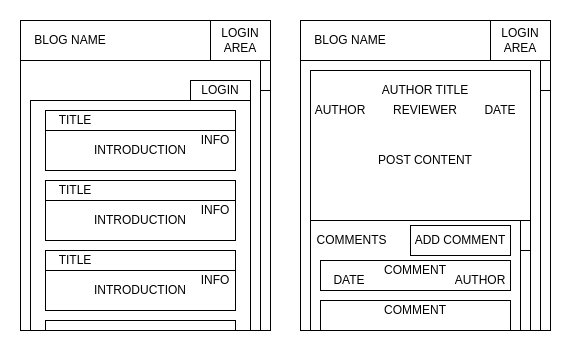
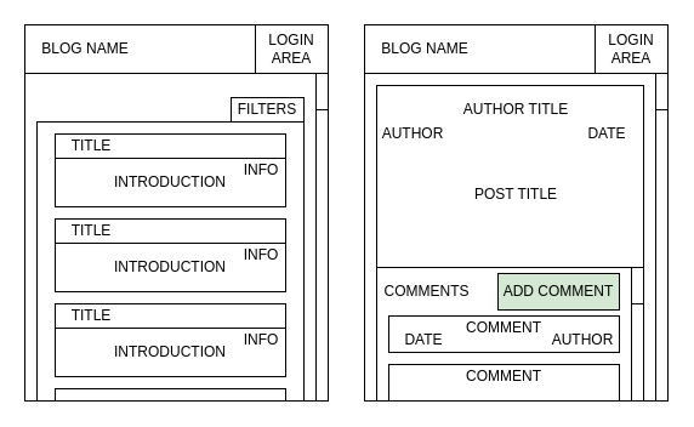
  <mxCell id="0" />
  <mxCell id="1" parent="0" />
  <mxCell id="2" value="" style="whiteSpace=wrap;html=1;" vertex="1" parent="1"><mxGeometry x="20" y="20" width="250" height="310" as="geometry" /></mxCell>
  <mxCell id="3" value="" style="rounded=0;whiteSpace=wrap;html=1;" vertex="1" parent="1"><mxGeometry x="20" y="20" width="250" height="40" as="geometry" /></mxCell>
  <mxCell id="4" value="BLOG NAME" style="text;html=1;strokeColor=none;fillColor=none;align=center;verticalAlign=middle;whiteSpace=wrap;rounded=0;" vertex="1" parent="1"><mxGeometry x="30" y="30" width="80" height="20" as="geometry" /></mxCell>
  <mxCell id="5" value="" style="rounded=0;whiteSpace=wrap;html=1;" vertex="1" parent="1"><mxGeometry x="210" y="20" width="60" height="40" as="geometry" /></mxCell>
  <mxCell id="6" value="LOGIN AREA" style="text;html=1;strokeColor=none;fillColor=none;align=center;verticalAlign=middle;whiteSpace=wrap;rounded=0;" vertex="1" parent="1"><mxGeometry x="210" y="20" width="60" height="40" as="geometry" /></mxCell>
  <mxCell id="7" value="" style="rounded=0;whiteSpace=wrap;html=1;" vertex="1" parent="1"><mxGeometry x="190" y="80" width="60" height="20" as="geometry" /></mxCell>
- <mxCell id="8" value="LOGIN" style="text;html=1;strokeColor=none;fillColor=none;align=center;verticalAlign=middle;whiteSpace=wrap;rounded=0;" vertex="1" parent="1"><mxGeometry x="200" y="80" width="40" height="20" as="geometry" /></mxCell>
+ <mxCell id="8" value="FILTERS" style="text;html=1;strokeColor=none;fillColor=none;align=center;verticalAlign=middle;whiteSpace=wrap;rounded=0;" vertex="1" parent="1"><mxGeometry x="200" y="80" width="40" height="20" as="geometry" /></mxCell>
  <mxCell id="9" value="" style="rounded=0;whiteSpace=wrap;html=1;" vertex="1" parent="1"><mxGeometry x="30" y="100" width="220" height="230" as="geometry" /></mxCell>
  <mxCell id="10" value="" style="rounded=0;whiteSpace=wrap;html=1;" vertex="1" parent="1"><mxGeometry x="45" y="110" width="190" height="60" as="geometry" /></mxCell>
  <mxCell id="11" value="" style="rounded=0;whiteSpace=wrap;html=1;" vertex="1" parent="1"><mxGeometry x="45" y="110" width="190" height="20" as="geometry" /></mxCell>
  <mxCell id="12" value="TITLE" style="text;html=1;strokeColor=none;fillColor=none;align=center;verticalAlign=middle;whiteSpace=wrap;rounded=0;" vertex="1" parent="1"><mxGeometry x="45" y="110" width="60" height="20" as="geometry" /></mxCell>
  <mxCell id="13" value="INFO" style="text;html=1;strokeColor=none;fillColor=none;align=center;verticalAlign=middle;whiteSpace=wrap;rounded=0;" vertex="1" parent="1"><mxGeometry x="195" y="130" width="40" height="20" as="geometry" /></mxCell>
  <mxCell id="14" value="INTRODUCTION" style="text;html=1;strokeColor=none;fillColor=none;align=center;verticalAlign=middle;whiteSpace=wrap;rounded=0;" vertex="1" parent="1"><mxGeometry x="80" y="140" width="120" height="20" as="geometry" /></mxCell>
  <mxCell id="15" value="" style="rounded=0;whiteSpace=wrap;html=1;" vertex="1" parent="1"><mxGeometry x="45" y="180" width="190" height="60" as="geometry" /></mxCell>
  <mxCell id="16" value="" style="rounded=0;whiteSpace=wrap;html=1;" vertex="1" parent="1"><mxGeometry x="45" y="180" width="190" height="20" as="geometry" /></mxCell>
  <mxCell id="17" value="TITLE" style="text;html=1;strokeColor=none;fillColor=none;align=center;verticalAlign=middle;whiteSpace=wrap;rounded=0;" vertex="1" parent="1"><mxGeometry x="45" y="180" width="60" height="20" as="geometry" /></mxCell>
  <mxCell id="18" value="INFO" style="text;html=1;strokeColor=none;fillColor=none;align=center;verticalAlign=middle;whiteSpace=wrap;rounded=0;" vertex="1" parent="1"><mxGeometry x="195" y="200" width="40" height="20" as="geometry" /></mxCell>
  <mxCell id="19" value="INTRODUCTION" style="text;html=1;strokeColor=none;fillColor=none;align=center;verticalAlign=middle;whiteSpace=wrap;rounded=0;" vertex="1" parent="1"><mxGeometry x="80" y="210" width="120" height="20" as="geometry" /></mxCell>
  <mxCell id="20" value="" style="rounded=0;whiteSpace=wrap;html=1;" vertex="1" parent="1"><mxGeometry x="45" y="250" width="190" height="60" as="geometry" /></mxCell>
  <mxCell id="21" value="" style="rounded=0;whiteSpace=wrap;html=1;" vertex="1" parent="1"><mxGeometry x="45" y="250" width="190" height="20" as="geometry" /></mxCell>
  <mxCell id="22" value="TITLE" style="text;html=1;strokeColor=none;fillColor=none;align=center;verticalAlign=middle;whiteSpace=wrap;rounded=0;" vertex="1" parent="1"><mxGeometry x="45" y="250" width="60" height="20" as="geometry" /></mxCell>
  <mxCell id="23" value="INFO" style="text;html=1;strokeColor=none;fillColor=none;align=center;verticalAlign=middle;whiteSpace=wrap;rounded=0;" vertex="1" parent="1"><mxGeometry x="195" y="270" width="40" height="20" as="geometry" /></mxCell>
  <mxCell id="24" value="INTRODUCTION" style="text;html=1;strokeColor=none;fillColor=none;align=center;verticalAlign=middle;whiteSpace=wrap;rounded=0;" vertex="1" parent="1"><mxGeometry x="80" y="280" width="120" height="20" as="geometry" /></mxCell>
  <mxCell id="25" value="" style="rounded=0;whiteSpace=wrap;html=1;" vertex="1" parent="1"><mxGeometry x="45" y="320" width="190" height="10" as="geometry" /></mxCell>
  <mxCell id="26" value="" style="rounded=0;whiteSpace=wrap;html=1;" vertex="1" parent="1"><mxGeometry x="260" y="60" width="10" height="270" as="geometry" /></mxCell>
  <mxCell id="27" value="" style="rounded=0;whiteSpace=wrap;html=1;" vertex="1" parent="1"><mxGeometry x="260" y="60" width="10" height="30" as="geometry" /></mxCell>
  <mxCell id="28" value="" style="whiteSpace=wrap;html=1;" vertex="1" parent="1"><mxGeometry x="300" y="20" width="250" height="310" as="geometry" /></mxCell>
  <mxCell id="29" value="" style="rounded=0;whiteSpace=wrap;html=1;" vertex="1" parent="1"><mxGeometry x="300" y="20" width="250" height="40" as="geometry" /></mxCell>
  <mxCell id="30" value="BLOG NAME" style="text;html=1;strokeColor=none;fillColor=none;align=center;verticalAlign=middle;whiteSpace=wrap;rounded=0;" vertex="1" parent="1"><mxGeometry x="310" y="30" width="80" height="20" as="geometry" /></mxCell>
  <mxCell id="31" value="" style="rounded=0;whiteSpace=wrap;html=1;" vertex="1" parent="1"><mxGeometry x="490" y="20" width="60" height="40" as="geometry" /></mxCell>
  <mxCell id="32" value="LOGIN AREA" style="text;html=1;strokeColor=none;fillColor=none;align=center;verticalAlign=middle;whiteSpace=wrap;rounded=0;" vertex="1" parent="1"><mxGeometry x="490" y="20" width="60" height="40" as="geometry" /></mxCell>
  <mxCell id="33" value="" style="rounded=0;whiteSpace=wrap;html=1;" vertex="1" parent="1"><mxGeometry x="310" y="220" width="220" height="110" as="geometry" /></mxCell>
- <mxCell id="34" value="ADD COMMENT" style="rounded=0;whiteSpace=wrap;html=1;" vertex="1" parent="1"><mxGeometry x="410" y="225" width="100" height="30" as="geometry" /></mxCell>
+ <mxCell id="34" value="ADD COMMENT" style="rounded=0;whiteSpace=wrap;html=1;fillColor=#d5e8d4;" vertex="1" parent="1"><mxGeometry x="410" y="225" width="100" height="30" as="geometry" /></mxCell>
  <mxCell id="35" value="" style="rounded=0;whiteSpace=wrap;html=1;" vertex="1" parent="1"><mxGeometry x="320" y="260" width="190" height="30" as="geometry" /></mxCell>
  <mxCell id="36" value="" style="rounded=0;whiteSpace=wrap;html=1;" vertex="1" parent="1"><mxGeometry x="540" y="60" width="10" height="270" as="geometry" /></mxCell>
  <mxCell id="37" value="" style="rounded=0;whiteSpace=wrap;html=1;" vertex="1" parent="1"><mxGeometry x="540" y="60" width="10" height="30" as="geometry" /></mxCell>
  <mxCell id="38" value="" style="rounded=0;whiteSpace=wrap;html=1;" vertex="1" parent="1"><mxGeometry x="320" y="300" width="190" height="30" as="geometry" /></mxCell>
  <mxCell id="39" style="edgeStyle=orthogonalEdgeStyle;rounded=0;orthogonalLoop=1;jettySize=auto;html=1;exitX=0.5;exitY=1;exitDx=0;exitDy=0;" edge="1" parent="1" source="34" target="34"><mxGeometry relative="1" as="geometry" /></mxCell>
  <mxCell id="40" value="COMMENTS" style="text;html=1;strokeColor=none;fillColor=none;align=center;verticalAlign=middle;whiteSpace=wrap;rounded=0;" vertex="1" parent="1"><mxGeometry x="313.5" y="230" width="75" height="20" as="geometry" /></mxCell>
  <mxCell id="41" value="COMMENT" style="text;html=1;strokeColor=none;fillColor=none;align=center;verticalAlign=middle;whiteSpace=wrap;rounded=0;" vertex="1" parent="1"><mxGeometry x="375" y="260" width="80" height="20" as="geometry" /></mxCell>
  <mxCell id="42" value="AUTHOR" style="text;html=1;strokeColor=none;fillColor=none;align=center;verticalAlign=middle;whiteSpace=wrap;rounded=0;" vertex="1" parent="1"><mxGeometry x="455" y="270" width="50" height="20" as="geometry" /></mxCell>
  <mxCell id="43" value="DATE" style="text;html=1;strokeColor=none;fillColor=none;align=center;verticalAlign=middle;whiteSpace=wrap;rounded=0;" vertex="1" parent="1"><mxGeometry x="328.5" y="270" width="40" height="20" as="geometry" /></mxCell>
  <mxCell id="44" value="COMMENT" style="text;html=1;strokeColor=none;fillColor=none;align=center;verticalAlign=middle;whiteSpace=wrap;rounded=0;" vertex="1" parent="1"><mxGeometry x="375" y="300" width="80" height="20" as="geometry" /></mxCell>
  <mxCell id="45" value="" style="rounded=0;whiteSpace=wrap;html=1;" vertex="1" parent="1"><mxGeometry x="520" y="220" width="10" height="110" as="geometry" /></mxCell>
  <mxCell id="46" value="" style="rounded=0;whiteSpace=wrap;html=1;" vertex="1" parent="1"><mxGeometry x="520" y="220" width="10" height="30" as="geometry" /></mxCell>
  <mxCell id="47" value="" style="rounded=0;whiteSpace=wrap;html=1;" vertex="1" parent="1"><mxGeometry x="310" y="70" width="220" height="150" as="geometry" /></mxCell>
  <mxCell id="48" value="AUTHOR TITLE" style="text;html=1;strokeColor=none;fillColor=none;align=center;verticalAlign=middle;whiteSpace=wrap;rounded=0;" vertex="1" parent="1"><mxGeometry x="335" y="80" width="180" height="20" as="geometry" /></mxCell>
- <mxCell id="49" value="POST CONTENT" style="text;html=1;strokeColor=none;fillColor=none;align=center;verticalAlign=middle;whiteSpace=wrap;rounded=0;" vertex="1" parent="1"><mxGeometry x="370" y="150" width="110" height="20" as="geometry" /></mxCell>
+ <mxCell id="49" value="POST TITLE" style="text;html=1;strokeColor=none;fillColor=none;align=center;verticalAlign=middle;whiteSpace=wrap;rounded=0;" vertex="1" parent="1"><mxGeometry x="370" y="150" width="110" height="20" as="geometry" /></mxCell>
  <mxCell id="50" value="DATE" style="text;html=1;strokeColor=none;fillColor=none;align=center;verticalAlign=middle;whiteSpace=wrap;rounded=0;" vertex="1" parent="1"><mxGeometry x="480" y="100" width="40" height="20" as="geometry" /></mxCell>
  <mxCell id="51" value="AUTHOR" style="text;html=1;strokeColor=none;fillColor=none;align=center;verticalAlign=middle;whiteSpace=wrap;rounded=0;" vertex="1" parent="1"><mxGeometry x="310" y="100" width="60" height="20" as="geometry" /></mxCell>
- <mxCell id="52" value="REVIEWER" style="text;html=1;strokeColor=none;fillColor=none;align=center;verticalAlign=middle;whiteSpace=wrap;rounded=0;" vertex="1" parent="1"><mxGeometry x="395" y="100" width="60" height="20" as="geometry" /></mxCell>
